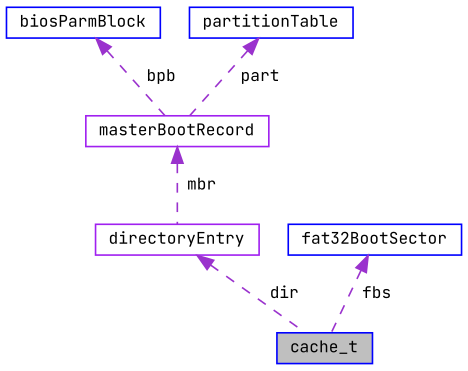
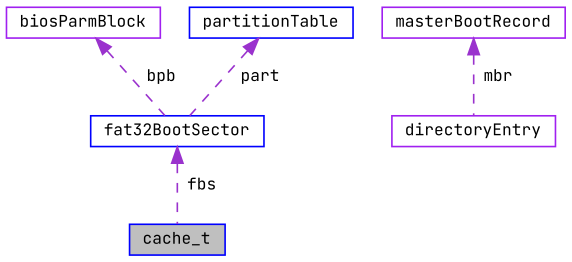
  digraph {
    fontname="JetBrains Mono"
    node [color=blue fillcolor=white fontname="JetBrains Mono" fontsize=10 shape=record style=filled]
    edge [color=darkorchid3 dir=back fontname="JetBrains Mono" fontsize=10 labelfontname=Helvetica labelfontsize=10 style=dashed]
    n1 [fillcolor=grey75 fontcolor=black height=0.2 label=cache_t width=0.4]
    n2 [color=purple height=0.2 label=directoryEntry width=0.4]
    n3 [height=0.2 label=fat32BootSector width=0.4]
-   n4 [height=0.2 label=biosParmBlock width=0.4]
+   n4 [color=purple height=0.2 label=biosParmBlock width=0.4]
    n5 [color=purple height=0.2 label=masterBootRecord width=0.4]
    n6 [height=0.2 label=partitionTable width=0.4]
-   n2 -> n1 [label=" dir"]
    n3 -> n1 [label=" fbs"]
-   n4 -> n5 [label=" bpb"]
+   n4 -> n3 [label=" bpb"]
    n5 -> n2 [label=" mbr"]
-   n6 -> n5 [label=" part"]
+   n6 -> n3 [label=" part"]
  }
